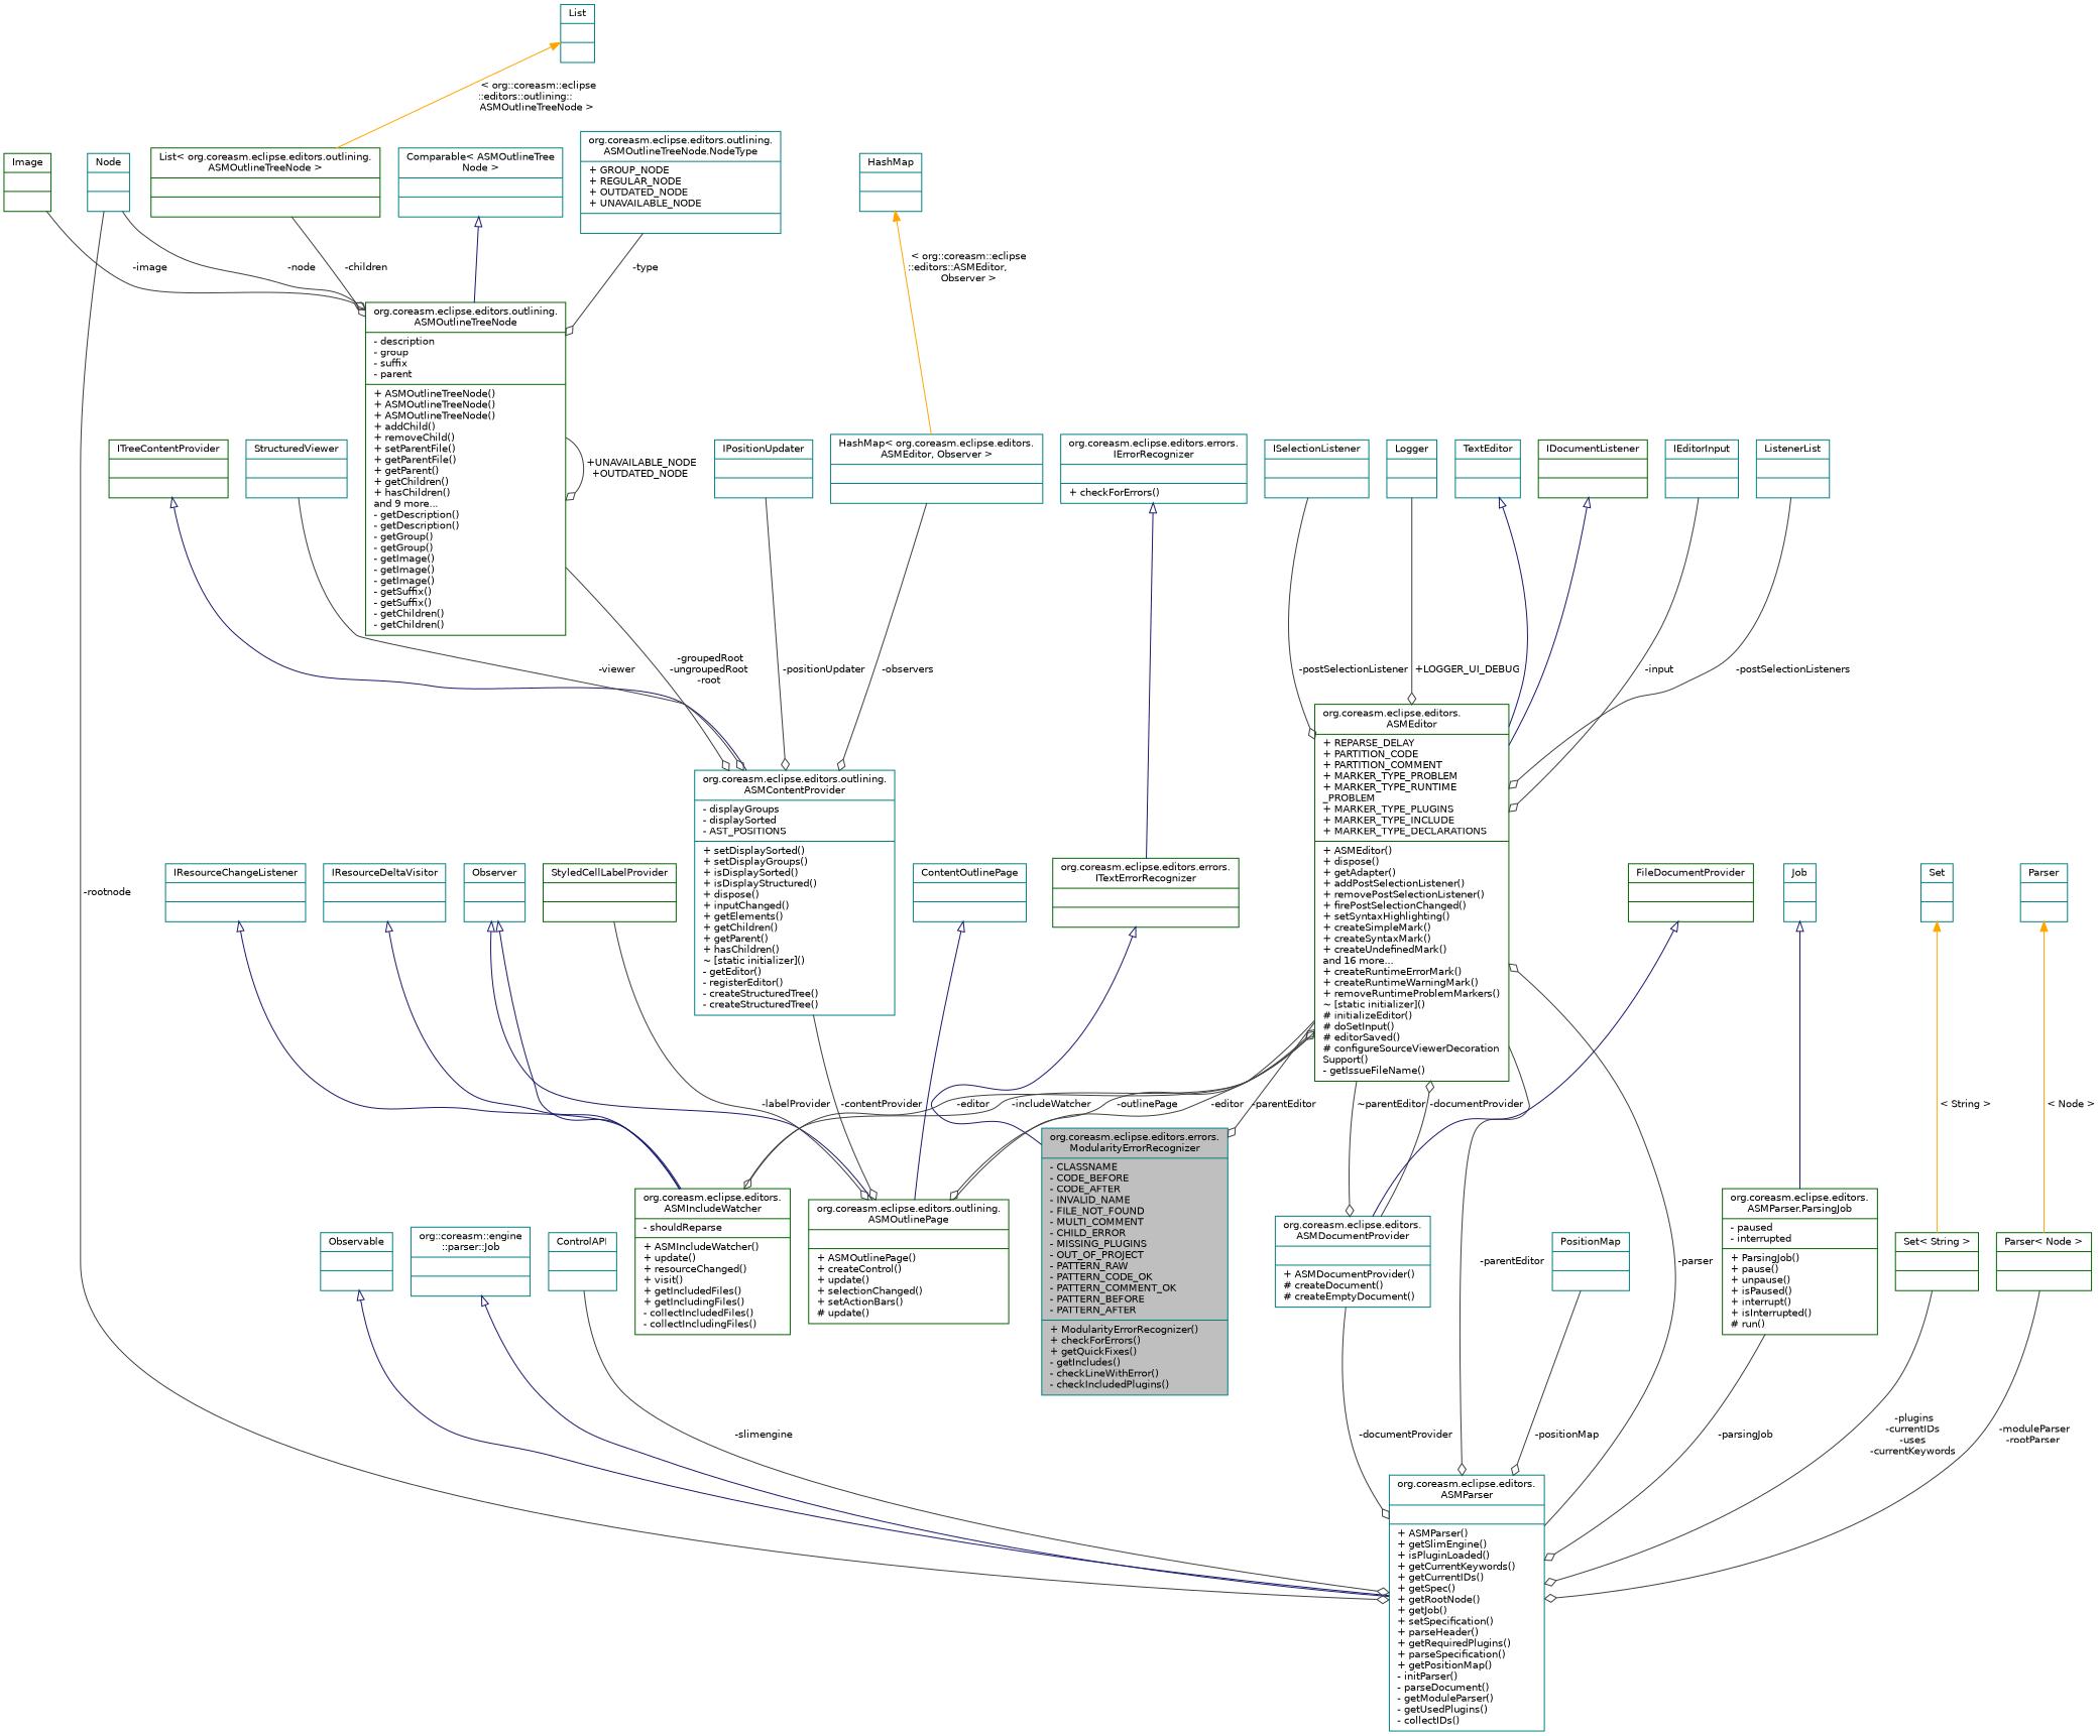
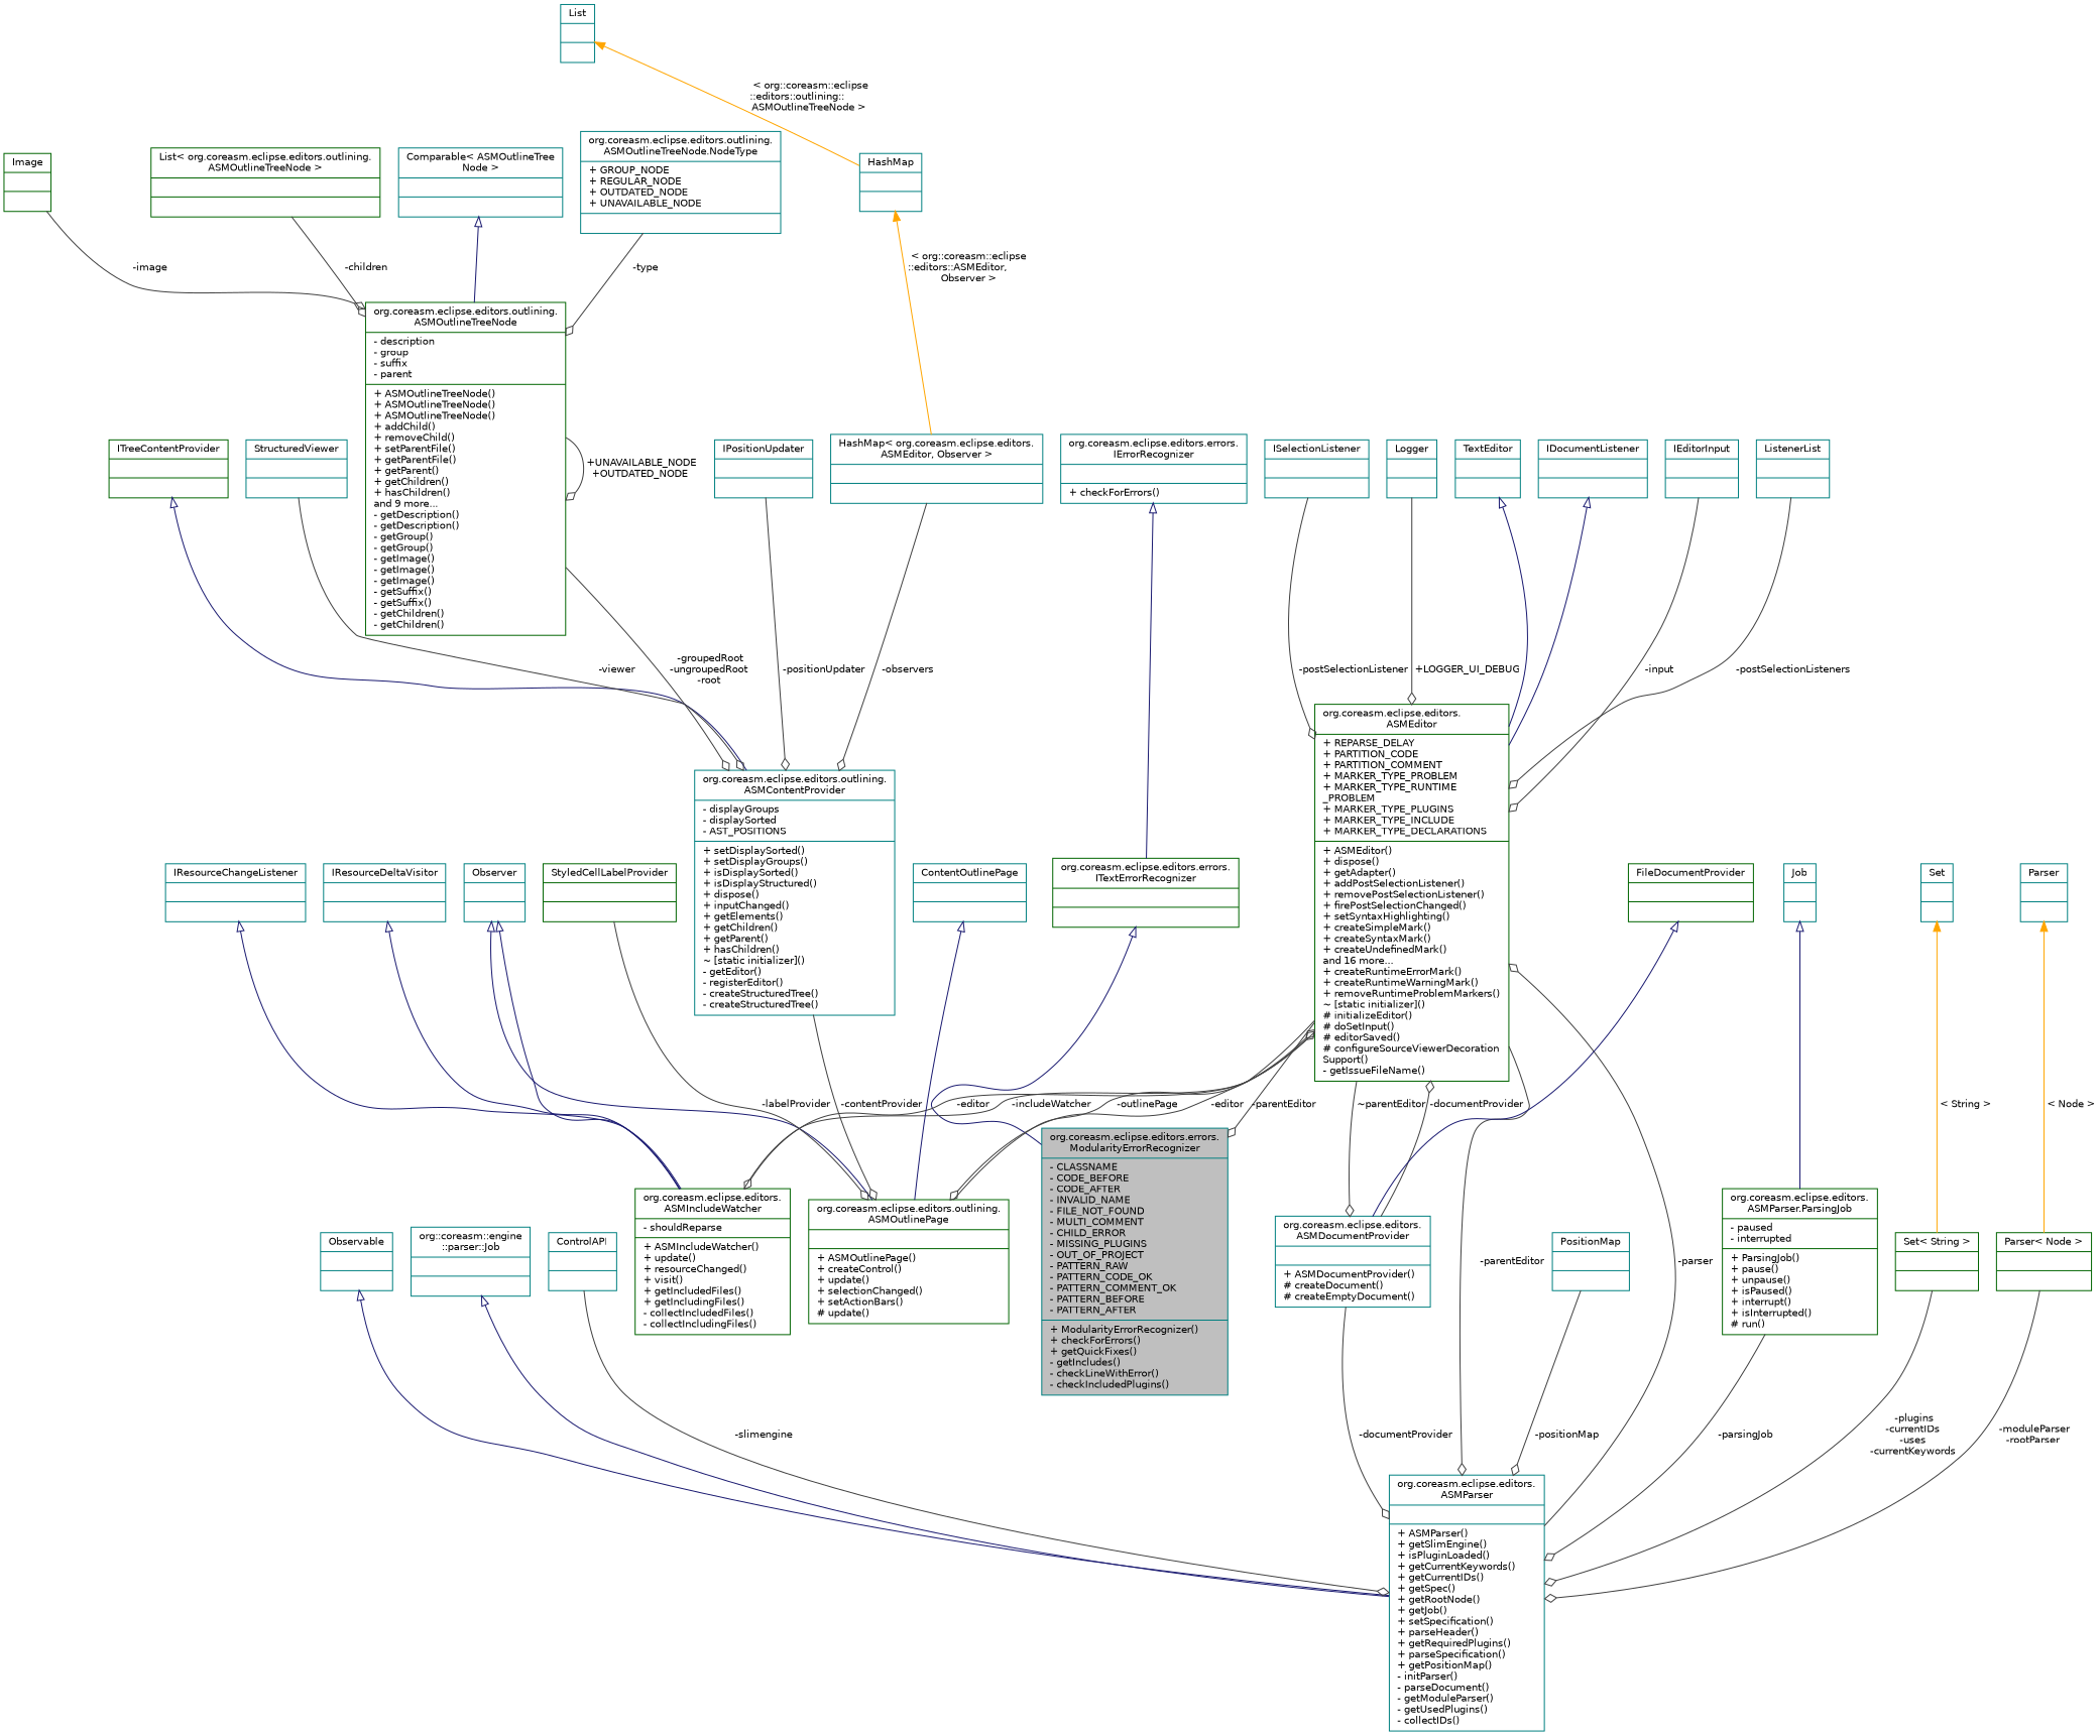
  digraph {
    node [color=teal fontname=Helvetica fontsize=10 shape=record]
    edge [color=grey25 fontname=Helvetica fontsize=10 labelfontname=Helvetica labelfontsize=10 style=solid arrowhead=odiamond]
    n1 [fillcolor=grey75 fontcolor=black height=0.2 label="{org.coreasm.eclipse.editors.errors.\lModularityErrorRecognizer\n|- CLASSNAME\l- CODE_BEFORE\l- CODE_AFTER\l- INVALID_NAME\l- FILE_NOT_FOUND\l- MULTI_COMMENT\l- CHILD_ERROR\l- MISSING_PLUGINS\l- OUT_OF_PROJECT\l- PATTERN_RAW\l- PATTERN_CODE_OK\l- PATTERN_COMMENT_OK\l- PATTERN_BEFORE\l- PATTERN_AFTER\l|+ ModularityErrorRecognizer()\l+ checkForErrors()\l+ getQuickFixes()\l- getIncludes()\l- checkLineWithError()\l- checkIncludedPlugins()\l}" style=filled width=0.4]
    n2 [color=darkgreen height=0.2 label="{org.coreasm.eclipse.editors.errors.\lITextErrorRecognizer\n||}" width=0.4]
    n3 [height=0.2 label="{org.coreasm.eclipse.editors.errors.\lIErrorRecognizer\n||+ checkForErrors()\l}" width=0.4]
    n4 [color=darkgreen height=0.2 label="{org.coreasm.eclipse.editors.\lASMEditor\n|+ REPARSE_DELAY\l+ PARTITION_CODE\l+ PARTITION_COMMENT\l+ MARKER_TYPE_PROBLEM\l+ MARKER_TYPE_RUNTIME\l_PROBLEM\l+ MARKER_TYPE_PLUGINS\l+ MARKER_TYPE_INCLUDE\l+ MARKER_TYPE_DECLARATIONS\l|+ ASMEditor()\l+ dispose()\l+ getAdapter()\l+ addPostSelectionListener()\l+ removePostSelectionListener()\l+ firePostSelectionChanged()\l+ setSyntaxHighlighting()\l+ createSimpleMark()\l+ createSyntaxMark()\l+ createUndefinedMark()\land 16 more...\l+ createRuntimeErrorMark()\l+ createRuntimeWarningMark()\l+ removeRuntimeProblemMarkers()\l~ [static initializer]()\l# initializeEditor()\l# doSetInput()\l# editorSaved()\l# configureSourceViewerDecoration\lSupport()\l- getIssueFileName()\l}" width=0.4]
    n5 [height=0.2 label="{org.coreasm.eclipse.editors.\lASMDocumentProvider\n||+ ASMDocumentProvider()\l# createDocument()\l# createEmptyDocument()\l}" width=0.4]
    n6 [color=darkgreen height=0.2 label="{org.coreasm.eclipse.editors.\lASMIncludeWatcher\n|- shouldReparse\l|+ ASMIncludeWatcher()\l+ update()\l+ resourceChanged()\l+ visit()\l+ getIncludedFiles()\l+ getIncludingFiles()\l- collectIncludedFiles()\l- collectIncludingFiles()\l}" width=0.4]
    n7 [height=0.2 label="{org.coreasm.eclipse.editors.\lASMParser\n||+ ASMParser()\l+ getSlimEngine()\l+ isPluginLoaded()\l+ getCurrentKeywords()\l+ getCurrentIDs()\l+ getSpec()\l+ getRootNode()\l+ getJob()\l+ setSpecification()\l+ parseHeader()\l+ getRequiredPlugins()\l+ parseSpecification()\l+ getPositionMap()\l- initParser()\l- parseDocument()\l- getModuleParser()\l- getUsedPlugins()\l- collectIDs()\l}" width=0.4]
    n8 [color=darkgreen height=0.2 label="{org.coreasm.eclipse.editors.outlining.\lASMOutlinePage\n||+ ASMOutlinePage()\l+ createControl()\l+ update()\l+ selectionChanged()\l+ setActionBars()\l# update()\l}" width=0.4]
    n9 [height=0.2 label="{TextEditor\n||}" width=0.4]
-   n10 [color=darkgreen height=0.2 label="{IDocumentListener\n||}" width=0.4]
+   n10 [height=0.2 label="{IDocumentListener\n||}" width=0.4]
    n11 [height=0.2 label="{IEditorInput\n||}" width=0.4]
    n12 [height=0.2 label="{ListenerList\n||}" width=0.4]
    n13 [height=0.2 label="{ISelectionListener\n||}" width=0.4]
    n14 [color=darkgreen height=0.2 label="{FileDocumentProvider\n||}" width=0.4]
    n15 [height=0.2 label="{Logger\n||}" width=0.4]
    n16 [height=0.2 label="{Observer\n||}" width=0.4]
    n17 [height=0.2 label="{IResourceChangeListener\n||}" width=0.4]
    n18 [height=0.2 label="{IResourceDeltaVisitor\n||}" width=0.4]
    n19 [height=0.2 label="{Observable\n||}" width=0.4]
    n20 [height=0.2 label="{org::coreasm::engine\l::parser::Job\n||}" width=0.4]
    n21 [height=0.2 label="{ControlAPI\n||}" width=0.4]
-   n22 [height=0.2 label="{Node\n||}" width=0.4]
    n23 [color=darkgreen height=0.2 label="{org.coreasm.eclipse.editors.outlining.\lASMOutlineTreeNode\n|- description\l- group\l- suffix\l- parent\l|+ ASMOutlineTreeNode()\l+ ASMOutlineTreeNode()\l+ ASMOutlineTreeNode()\l+ addChild()\l+ removeChild()\l+ setParentFile()\l+ getParentFile()\l+ getParent()\l+ getChildren()\l+ hasChildren()\land 9 more...\l- getDescription()\l- getDescription()\l- getGroup()\l- getGroup()\l- getImage()\l- getImage()\l- getImage()\l- getSuffix()\l- getSuffix()\l- getChildren()\l- getChildren()\l}" width=0.4]
    n24 [height=0.2 label="{org.coreasm.eclipse.editors.outlining.\lASMContentProvider\n|- displayGroups\l- displaySorted\l- AST_POSITIONS\l|+ setDisplaySorted()\l+ setDisplayGroups()\l+ isDisplaySorted()\l+ isDisplayStructured()\l+ dispose()\l+ inputChanged()\l+ getElements()\l+ getChildren()\l+ getParent()\l+ hasChildren()\l~ [static initializer]()\l- getEditor()\l- registerEditor()\l- createStructuredTree()\l- createStructuredTree()\l}" width=0.4]
    n25 [color=darkgreen height=0.2 label="{org.coreasm.eclipse.editors.\lASMParser.ParsingJob\n|- paused\l- interrupted\l|+ ParsingJob()\l+ pause()\l+ unpause()\l+ isPaused()\l+ interrupt()\l+ isInterrupted()\l# run()\l}" width=0.4]
    n26 [height=0.2 label="{Job\n||}" width=0.4]
    n27 [color=darkgreen height=0.2 label="{Set\< String \>\n||}" width=0.4]
    n28 [height=0.2 label="{Set\n||}" width=0.4]
    n29 [height=0.2 label="{PositionMap\n||}" width=0.4]
    n30 [color=darkgreen height=0.2 label="{Parser\< Node \>\n||}" width=0.4]
    n31 [height=0.2 label="{Parser\n||}" width=0.4]
    n32 [height=0.2 label="{ContentOutlinePage\n||}" width=0.4]
    n33 [color=darkgreen height=0.2 label="{ITreeContentProvider\n||}" width=0.4]
    n34 [height=0.2 label="{StructuredViewer\n||}" width=0.4]
    n35 [height=0.2 label="{HashMap\< org.coreasm.eclipse.editors.\lASMEditor, Observer \>\n||}" width=0.4]
    n36 [height=0.2 label="{HashMap\n||}" width=0.4]
    n37 [height=0.2 label="{Comparable\< ASMOutlineTree\lNode \>\n||}" width=0.4]
    n38 [height=0.2 label="{org.coreasm.eclipse.editors.outlining.\lASMOutlineTreeNode.NodeType\n|+ GROUP_NODE\l+ REGULAR_NODE\l+ OUTDATED_NODE\l+ UNAVAILABLE_NODE\l|}" width=0.4]
    n39 [color=darkgreen height=0.2 label="{List\< org.coreasm.eclipse.editors.outlining.\lASMOutlineTreeNode \>\n||}" width=0.4]
    n40 [height=0.2 label="{List\n||}" width=0.4]
    n41 [color=darkgreen height=0.2 label="{Image\n||}" width=0.4]
    n42 [height=0.2 label="{IPositionUpdater\n||}" width=0.4]
    n43 [color=darkgreen height=0.2 label="{StyledCellLabelProvider\n||}" width=0.4]
    n2 -> n1 [arrowtail=onormal color=midnightblue dir=back arrowhead=""]
    n3 -> n2 [arrowtail=onormal color=midnightblue dir=back arrowhead=""]
    n4 -> n1 [label=" -parentEditor"]
    n4 -> n5 [label=" ~parentEditor"]
    n4 -> n6 [label=" -editor"]
    n4 -> n7 [label=" -parentEditor"]
    n4 -> n8 [label=" -editor"]
    n5 -> n4 [label=" -documentProvider"]
    n5 -> n7 [label=" -documentProvider"]
    n6 -> n4 [label=" -includeWatcher"]
    n7 -> n4 [label=" -parser"]
    n8 -> n4 [label=" -outlinePage"]
    n9 -> n4 [arrowtail=onormal color=midnightblue dir=back arrowhead=""]
    n10 -> n4 [arrowtail=onormal color=midnightblue dir=back arrowhead=""]
    n11 -> n4 [label=" -input"]
    n12 -> n4 [label=" -postSelectionListeners"]
    n13 -> n4 [label=" -postSelectionListener"]
    n14 -> n5 [arrowtail=onormal color=midnightblue dir=back arrowhead=""]
    n15 -> n4 [label=" +LOGGER_UI_DEBUG"]
    n16 -> n6 [arrowtail=onormal color=midnightblue dir=back arrowhead=""]
    n16 -> n8 [arrowtail=onormal color=midnightblue dir=back arrowhead=""]
    n17 -> n6 [arrowtail=onormal color=midnightblue dir=back arrowhead=""]
    n18 -> n6 [arrowtail=onormal color=midnightblue dir=back arrowhead=""]
    n19 -> n7 [arrowtail=onormal color=midnightblue dir=back arrowhead=""]
    n20 -> n7 [arrowtail=onormal color=midnightblue dir=back arrowhead=""]
    n21 -> n7 [label=" -slimengine"]
-   n22 -> n7 [label=" -rootnode"]
-   n22 -> n23 [label=" -node"]
    n23 -> n23 [label=" +UNAVAILABLE_NODE\n+OUTDATED_NODE"]
    n23 -> n24 [label=" -groupedRoot\n-ungroupedRoot\n-root"]
    n24 -> n8 [label=" -contentProvider"]
    n25 -> n7 [label=" -parsingJob"]
    n26 -> n25 [arrowtail=onormal color=midnightblue dir=back arrowhead=""]
    n27 -> n7 [label=" -plugins\n-currentIDs\n-uses\n-currentKeywords"]
    n28 -> n27 [color=orange dir=back label=" \< String \>" arrowhead=""]
    n29 -> n7 [label=" -positionMap"]
    n30 -> n7 [label=" -moduleParser\n-rootParser"]
    n31 -> n30 [color=orange dir=back label=" \< Node \>" arrowhead=""]
    n32 -> n8 [arrowtail=onormal color=midnightblue dir=back arrowhead=""]
    n33 -> n24 [arrowtail=onormal color=midnightblue dir=back arrowhead=""]
    n34 -> n24 [label=" -viewer"]
    n35 -> n24 [label=" -observers"]
    n36 -> n35 [color=orange dir=back label=" \< org::coreasm::eclipse\l::editors::ASMEditor,\l Observer \>" arrowhead=""]
    n37 -> n23 [arrowtail=onormal color=midnightblue dir=back arrowhead=""]
    n38 -> n23 [label=" -type"]
    n39 -> n23 [label=" -children"]
-   n40 -> n39 [color=orange dir=back label=" \< org::coreasm::eclipse\l::editors::outlining::\lASMOutlineTreeNode \>" arrowhead=""]
+   n40 -> n36 [color=orange dir=back label=" \< org::coreasm::eclipse\l::editors::outlining::\lASMOutlineTreeNode \>" arrowhead=""]
    n41 -> n23 [label=" -image"]
    n42 -> n24 [label=" -positionUpdater"]
    n43 -> n8 [label=" -labelProvider"]
  }
